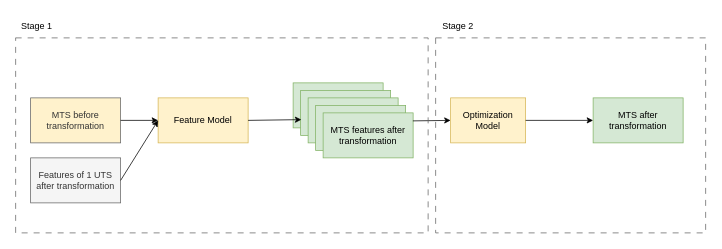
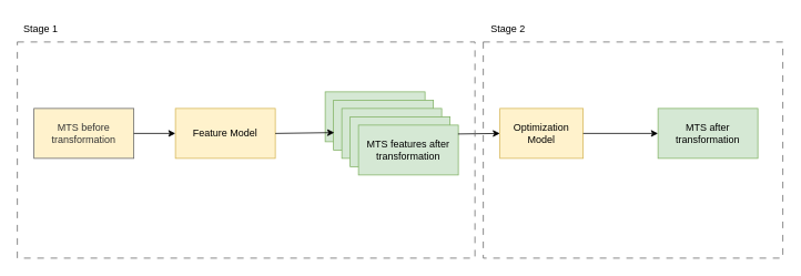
  <mxCell id="0" />
  <mxCell id="1" parent="0" />
  <mxCell id="2" value="Feature Model" style="rounded=0;whiteSpace=wrap;html=1;fillColor=#fff2cc;strokeColor=#d6b656;" vertex="1" parent="1"><mxGeometry x="210" y="130" width="120" height="60" as="geometry" /></mxCell>
  <mxCell id="3" value="" style="rounded=0;whiteSpace=wrap;html=1;fillColor=#d5e8d4;strokeColor=#82b366;" vertex="1" parent="1"><mxGeometry x="390" y="110" width="120" height="60" as="geometry" /></mxCell>
  <mxCell id="4" value="" style="rounded=0;whiteSpace=wrap;html=1;fillColor=#d5e8d4;strokeColor=#82b366;" vertex="1" parent="1"><mxGeometry x="400" y="120" width="120" height="60" as="geometry" /></mxCell>
  <mxCell id="5" value="" style="rounded=0;whiteSpace=wrap;html=1;fillColor=#d5e8d4;strokeColor=#82b366;" vertex="1" parent="1"><mxGeometry x="410" y="130" width="120" height="60" as="geometry" /></mxCell>
  <mxCell id="6" value="" style="rounded=0;whiteSpace=wrap;html=1;fillColor=#d5e8d4;strokeColor=#82b366;" vertex="1" parent="1"><mxGeometry x="420" y="140" width="120" height="60" as="geometry" /></mxCell>
  <mxCell id="7" value="MTS features after transformation" style="rounded=0;whiteSpace=wrap;html=1;fillColor=#d5e8d4;strokeColor=#82b366;" vertex="1" parent="1"><mxGeometry x="430" y="150" width="120" height="60" as="geometry" /></mxCell>
  <mxCell id="8" value="Optimization Model" style="rounded=0;whiteSpace=wrap;html=1;fillColor=#fff2cc;strokeColor=#d6b656;" vertex="1" parent="1"><mxGeometry x="600" y="130" width="100" height="60" as="geometry" /></mxCell>
  <mxCell id="9" value="MTS after transformation" style="rounded=0;whiteSpace=wrap;html=1;fillColor=#d5e8d4;strokeColor=#82b366;" vertex="1" parent="1"><mxGeometry x="790" y="130" width="120" height="60" as="geometry" /></mxCell>
  <mxCell id="10" value="MTS before transformation" style="rounded=0;whiteSpace=wrap;html=1;fillColor=#fff2cc;fontColor=#333333;strokeColor=#666666;" vertex="1" parent="1"><mxGeometry x="40" y="130" width="120" height="60" as="geometry" /></mxCell>
- <mxCell id="11" value="Features of 1 UTS after transformation" style="rounded=0;whiteSpace=wrap;html=1;fillColor=#f5f5f5;fontColor=#333333;strokeColor=#666666;" vertex="1" parent="1"><mxGeometry x="40" y="210" width="120" height="60" as="geometry" /></mxCell>
  <mxCell id="12" value="" style="endArrow=classic;html=1;rounded=0;exitX=1;exitY=0.5;exitDx=0;exitDy=0;entryX=0;entryY=0.5;entryDx=0;entryDy=0;" edge="1" parent="1" source="10" target="2"><mxGeometry width="50" height="50" relative="1" as="geometry"><mxPoint x="350" y="190" as="sourcePoint" /><mxPoint x="400" y="140" as="targetPoint" /></mxGeometry></mxCell>
- <mxCell id="13" value="" style="endArrow=classic;html=1;rounded=0;exitX=1;exitY=0.5;exitDx=0;exitDy=0;entryX=0;entryY=0.5;entryDx=0;entryDy=0;" edge="1" parent="1" source="11" target="2"><mxGeometry width="50" height="50" relative="1" as="geometry"><mxPoint x="350" y="190" as="sourcePoint" /><mxPoint x="400" y="140" as="targetPoint" /></mxGeometry></mxCell>
  <mxCell id="14" value="" style="endArrow=classic;html=1;rounded=0;exitX=1;exitY=0.5;exitDx=0;exitDy=0;entryX=0.008;entryY=0.65;entryDx=0;entryDy=0;entryPerimeter=0;" edge="1" parent="1" source="2" target="4"><mxGeometry width="50" height="50" relative="1" as="geometry"><mxPoint x="350" y="190" as="sourcePoint" /><mxPoint x="400" y="140" as="targetPoint" /></mxGeometry></mxCell>
  <mxCell id="15" value="" style="endArrow=classic;html=1;rounded=0;exitX=0.997;exitY=0.178;exitDx=0;exitDy=0;exitPerimeter=0;entryX=0;entryY=0.5;entryDx=0;entryDy=0;" edge="1" parent="1" source="7" target="8"><mxGeometry width="50" height="50" relative="1" as="geometry"><mxPoint x="350" y="190" as="sourcePoint" /><mxPoint x="600" y="165" as="targetPoint" /><Array as="points" /></mxGeometry></mxCell>
  <mxCell id="16" value="" style="endArrow=classic;html=1;rounded=0;exitX=1;exitY=0.5;exitDx=0;exitDy=0;" edge="1" parent="1" source="8" target="9"><mxGeometry width="50" height="50" relative="1" as="geometry"><mxPoint x="600" y="230" as="sourcePoint" /><mxPoint x="650" y="180" as="targetPoint" /></mxGeometry></mxCell>
  <mxCell id="17" value="" style="rounded=0;whiteSpace=wrap;html=1;dashed=1;dashPattern=8 8;fillColor=none;fontColor=#333333;strokeColor=#666666;" vertex="1" parent="1"><mxGeometry x="20" y="50" width="550" height="260" as="geometry" /></mxCell>
  <mxCell id="18" value="" style="rounded=0;whiteSpace=wrap;html=1;dashed=1;dashPattern=8 8;fillColor=none;fontColor=#333333;strokeColor=#666666;" vertex="1" parent="1"><mxGeometry x="580" y="50" width="360" height="260" as="geometry" /></mxCell>
  <mxCell id="19" value="Stage 1&amp;nbsp;" style="text;html=1;align=center;verticalAlign=middle;whiteSpace=wrap;rounded=0;" vertex="1" parent="1"><mxGeometry x="20" y="20" width="60" height="30" as="geometry" /></mxCell>
  <mxCell id="20" value="Stage 2" style="text;html=1;align=center;verticalAlign=middle;whiteSpace=wrap;rounded=0;" vertex="1" parent="1"><mxGeometry x="580" y="20" width="60" height="30" as="geometry" /></mxCell>
